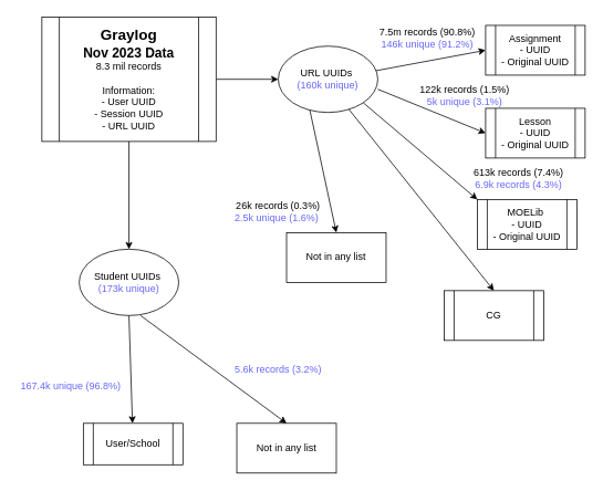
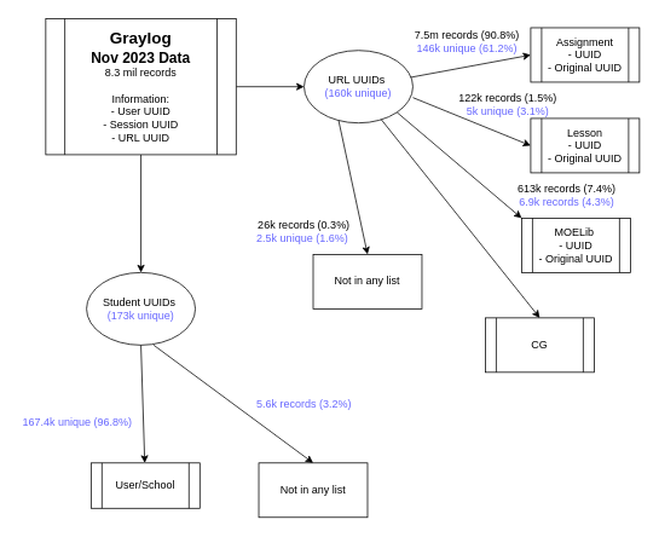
  <mxCell id="0" />
  <mxCell id="1" parent="0" />
  <mxCell id="2" style="edgeStyle=orthogonalEdgeStyle;rounded=0;orthogonalLoop=1;jettySize=auto;html=1;" parent="1" source="4" target="5" edge="1"><mxGeometry relative="1" as="geometry" /></mxCell>
  <mxCell id="3" style="edgeStyle=orthogonalEdgeStyle;rounded=0;orthogonalLoop=1;jettySize=auto;html=1;" parent="1" source="4" target="6" edge="1"><mxGeometry relative="1" as="geometry" /></mxCell>
  <mxCell id="4" value="&lt;font style=&quot;font-size: 18px;&quot;&gt;&lt;b&gt;Graylog&lt;/b&gt;&lt;/font&gt;&lt;div&gt;&lt;font size=&quot;3&quot;&gt;&lt;b&gt;Nov 2023 Data&lt;/b&gt;&lt;/font&gt;&lt;/div&gt;&lt;div&gt;8.3 mil records&lt;/div&gt;&lt;div&gt;&lt;br&gt;&lt;/div&gt;&lt;div&gt;Information:&lt;br&gt;- User UUID&lt;/div&gt;&lt;div&gt;- Session UUID&lt;/div&gt;&lt;div&gt;- URL UUID&lt;/div&gt;" style="shape=process;whiteSpace=wrap;html=1;backgroundOutline=1;" parent="1" vertex="1"><mxGeometry x="50" y="20" width="210" height="150" as="geometry" /></mxCell>
  <mxCell id="5" value="URL UUIDs&amp;nbsp;&lt;div&gt;&lt;font color=&quot;#6666ff&quot;&gt;(160k unique)&lt;/font&gt;&lt;/div&gt;" style="ellipse;whiteSpace=wrap;html=1;" parent="1" vertex="1"><mxGeometry x="335" y="55" width="120" height="80" as="geometry" /></mxCell>
  <mxCell id="6" value="Student UUIDs&amp;nbsp;&lt;div&gt;&lt;font color=&quot;#6666ff&quot;&gt;(173k unique)&lt;/font&gt;&lt;/div&gt;" style="ellipse;whiteSpace=wrap;html=1;" parent="1" vertex="1"><mxGeometry x="95" y="300" width="120" height="80" as="geometry" /></mxCell>
  <mxCell id="7" value="Assignment&lt;div&gt;&lt;div&gt;- UUID&lt;/div&gt;&lt;/div&gt;&lt;div&gt;- Original UUID&lt;/div&gt;" style="shape=process;whiteSpace=wrap;html=1;backgroundOutline=1;" parent="1" vertex="1"><mxGeometry x="585" y="30" width="120" height="60" as="geometry" /></mxCell>
  <mxCell id="8" value="Lesson&lt;div&gt;- UUID&lt;/div&gt;&lt;div&gt;- Original UUID&lt;/div&gt;" style="shape=process;whiteSpace=wrap;html=1;backgroundOutline=1;" parent="1" vertex="1"><mxGeometry x="585" y="130" width="120" height="60" as="geometry" /></mxCell>
  <mxCell id="9" value="MOELib&amp;nbsp;&lt;div&gt;- UUID&lt;/div&gt;&lt;div&gt;- Original UUID&lt;/div&gt;" style="shape=process;whiteSpace=wrap;html=1;backgroundOutline=1;" parent="1" vertex="1"><mxGeometry x="575" y="240" width="120" height="60" as="geometry" /></mxCell>
  <mxCell id="10" value="CG" style="shape=process;whiteSpace=wrap;html=1;backgroundOutline=1;" parent="1" vertex="1"><mxGeometry x="535" y="350" width="120" height="60" as="geometry" /></mxCell>
  <mxCell id="11" value="" style="endArrow=classic;html=1;rounded=0;entryX=0;entryY=0.5;entryDx=0;entryDy=0;" parent="1" source="5" target="7" edge="1"><mxGeometry width="50" height="50" relative="1" as="geometry"><mxPoint x="215" y="340" as="sourcePoint" /><mxPoint x="265" y="290" as="targetPoint" /></mxGeometry></mxCell>
  <mxCell id="12" value="" style="endArrow=classic;html=1;rounded=0;entryX=0;entryY=0.5;entryDx=0;entryDy=0;exitX=1;exitY=0.65;exitDx=0;exitDy=0;exitPerimeter=0;" parent="1" source="5" target="8" edge="1"><mxGeometry width="50" height="50" relative="1" as="geometry"><mxPoint x="215" y="340" as="sourcePoint" /><mxPoint x="265" y="290" as="targetPoint" /></mxGeometry></mxCell>
  <mxCell id="13" value="" style="endArrow=classic;html=1;rounded=0;entryX=0;entryY=0;entryDx=0;entryDy=0;exitX=1;exitY=1;exitDx=0;exitDy=0;" parent="1" source="5" target="9" edge="1"><mxGeometry width="50" height="50" relative="1" as="geometry"><mxPoint x="215" y="340" as="sourcePoint" /><mxPoint x="265" y="290" as="targetPoint" /></mxGeometry></mxCell>
  <mxCell id="14" value="" style="endArrow=classic;html=1;rounded=0;entryX=0.5;entryY=0;entryDx=0;entryDy=0;exitX=0.708;exitY=0.95;exitDx=0;exitDy=0;exitPerimeter=0;" parent="1" source="5" target="10" edge="1"><mxGeometry width="50" height="50" relative="1" as="geometry"><mxPoint x="215" y="340" as="sourcePoint" /><mxPoint x="265" y="290" as="targetPoint" /></mxGeometry></mxCell>
  <mxCell id="15" value="Not in any list" style="rounded=0;whiteSpace=wrap;html=1;" parent="1" vertex="1"><mxGeometry x="345" y="280" width="120" height="60" as="geometry" /></mxCell>
  <mxCell id="16" value="" style="endArrow=classic;html=1;rounded=0;entryX=0.5;entryY=0;entryDx=0;entryDy=0;exitX=0.317;exitY=0.963;exitDx=0;exitDy=0;exitPerimeter=0;" parent="1" source="5" target="15" edge="1"><mxGeometry width="50" height="50" relative="1" as="geometry"><mxPoint x="215" y="340" as="sourcePoint" /><mxPoint x="265" y="290" as="targetPoint" /></mxGeometry></mxCell>
- <mxCell id="17" value="&lt;div&gt;7.5m records (90.8%)&lt;/div&gt;&lt;font color=&quot;#6666ff&quot;&gt;146k unique (91.2%)&lt;/font&gt;" style="text;html=1;align=center;verticalAlign=middle;whiteSpace=wrap;rounded=0;" parent="1" vertex="1"><mxGeometry x="455" y="30" width="120" height="30" as="geometry" /></mxCell>
+ <mxCell id="17" value="&lt;div&gt;7.5m records (90.8%)&lt;/div&gt;&lt;font color=&quot;#6666ff&quot;&gt;146k unique (61.2%)&lt;/font&gt;" style="text;html=1;align=center;verticalAlign=middle;whiteSpace=wrap;rounded=0;" parent="1" vertex="1"><mxGeometry x="455" y="30" width="120" height="30" as="geometry" /></mxCell>
  <mxCell id="18" value="&lt;div&gt;122k records (1.5%)&lt;/div&gt;&lt;font color=&quot;#6666ff&quot;&gt;5k unique (3.1%)&lt;/font&gt;" style="text;html=1;align=center;verticalAlign=middle;whiteSpace=wrap;rounded=0;" parent="1" vertex="1"><mxGeometry x="500" y="100" width="120" height="30" as="geometry" /></mxCell>
  <mxCell id="19" value="&lt;div&gt;613k records (7.4%)&lt;/div&gt;&lt;font color=&quot;#6666ff&quot;&gt;6.9k records (4.3%)&lt;/font&gt;" style="text;html=1;align=center;verticalAlign=middle;whiteSpace=wrap;rounded=0;" parent="1" vertex="1"><mxGeometry x="565" y="200" width="120" height="30" as="geometry" /></mxCell>
  <mxCell id="20" value="&lt;div&gt;26k records (0.3%)&lt;/div&gt;&lt;font color=&quot;#6666ff&quot;&gt;2.5k unique&amp;nbsp;&lt;/font&gt;&lt;span style=&quot;color: rgb(102, 102, 255);&quot;&gt;(1.6%)&amp;nbsp;&lt;/span&gt;" style="text;html=1;align=center;verticalAlign=middle;whiteSpace=wrap;rounded=0;" parent="1" vertex="1"><mxGeometry x="270" y="240" width="130" height="30" as="geometry" /></mxCell>
  <mxCell id="21" value="User/School" style="shape=process;whiteSpace=wrap;html=1;backgroundOutline=1;" parent="1" vertex="1"><mxGeometry x="100" y="510" width="120" height="50" as="geometry" /></mxCell>
  <mxCell id="22" value="" style="endArrow=classic;html=1;rounded=0;exitX=0.5;exitY=1;exitDx=0;exitDy=0;" parent="1" source="6" target="21" edge="1"><mxGeometry width="50" height="50" relative="1" as="geometry"><mxPoint x="300" y="310" as="sourcePoint" /><mxPoint x="350" y="260" as="targetPoint" /></mxGeometry></mxCell>
  <mxCell id="23" value="&lt;font color=&quot;#6666ff&quot;&gt;167.4k unique (96.8%)&lt;/font&gt;" style="text;html=1;align=center;verticalAlign=middle;whiteSpace=wrap;rounded=0;" parent="1" vertex="1"><mxGeometry y="450" width="130" height="30" as="geometry" x="20" /></mxCell>
  <mxCell id="24" value="Not in any list" style="rounded=0;whiteSpace=wrap;html=1;" parent="1" vertex="1"><mxGeometry x="285" y="510" width="120" height="60" as="geometry" /></mxCell>
  <mxCell id="25" value="" style="endArrow=classic;html=1;rounded=0;exitX=0.617;exitY=1;exitDx=0;exitDy=0;exitPerimeter=0;entryX=0.5;entryY=0;entryDx=0;entryDy=0;" parent="1" source="6" target="24" edge="1"><mxGeometry width="50" height="50" relative="1" as="geometry"><mxPoint x="300" y="290" as="sourcePoint" /><mxPoint x="350" y="240" as="targetPoint" /></mxGeometry></mxCell>
  <mxCell id="26" value="&lt;font color=&quot;#6666ff&quot;&gt;5.6k records (3.2%)&lt;/font&gt;" style="text;html=1;align=center;verticalAlign=middle;whiteSpace=wrap;rounded=0;" parent="1" vertex="1"><mxGeometry x="280" y="430" width="110" height="30" as="geometry" /></mxCell>
